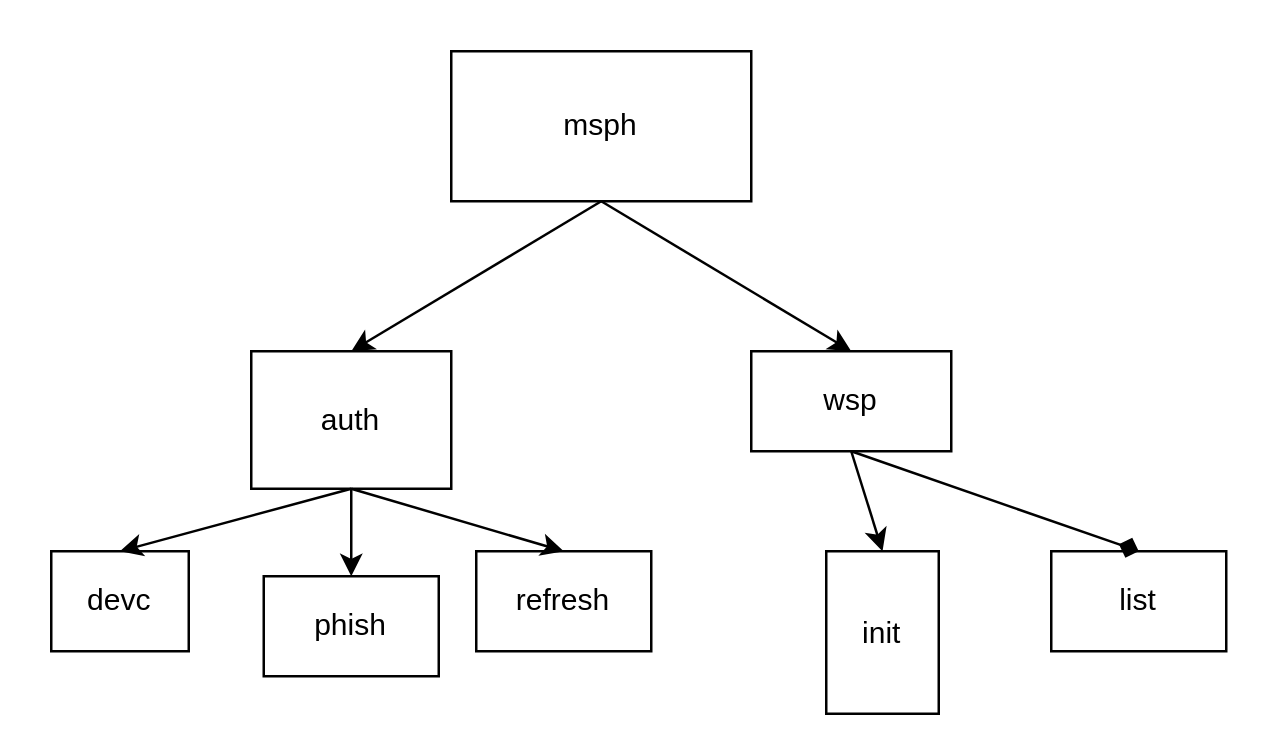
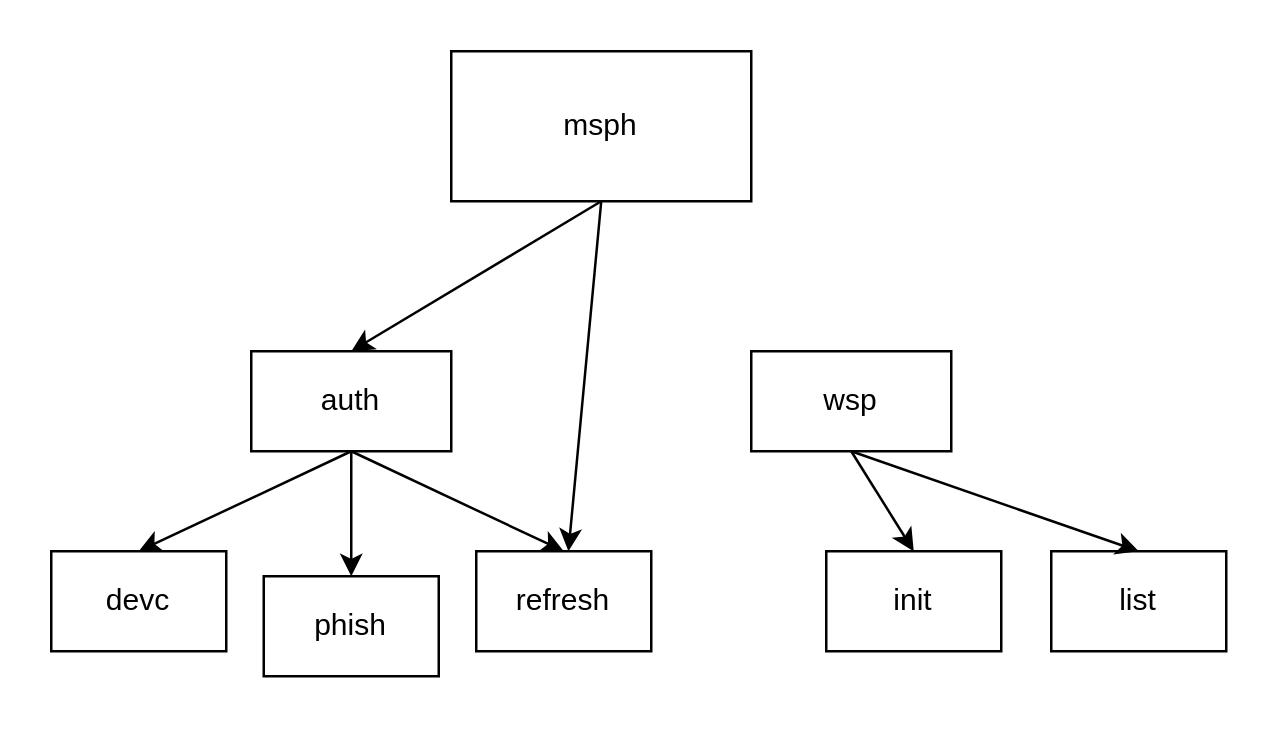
  <mxCell id="0" />
  <mxCell id="1" parent="0" />
  <mxCell id="2" value="msph" style="rounded=0;whiteSpace=wrap;html=1;" vertex="1" parent="1"><mxGeometry x="180" y="20" width="120" height="60" as="geometry" /></mxCell>
- <mxCell id="3" value="auth" style="rounded=0;whiteSpace=wrap;html=1;" vertex="1" parent="1"><mxGeometry x="100" y="140" width="80" height="55" as="geometry" /></mxCell>
- <mxCell id="4" value="devc" style="rounded=0;whiteSpace=wrap;html=1;" vertex="1" parent="1"><mxGeometry x="20" y="220" width="55" height="40" as="geometry" /></mxCell>
+ <mxCell id="3" value="auth" style="rounded=0;whiteSpace=wrap;html=1;" vertex="1" parent="1"><mxGeometry x="100" y="140" width="80" height="40" as="geometry" /></mxCell>
+ <mxCell id="4" value="devc" style="rounded=0;whiteSpace=wrap;html=1;" vertex="1" parent="1"><mxGeometry x="20" y="220" width="70" height="40" as="geometry" /></mxCell>
  <mxCell id="5" value="wsp" style="rounded=0;whiteSpace=wrap;html=1;" vertex="1" parent="1"><mxGeometry x="300" y="140" width="80" height="40" as="geometry" /></mxCell>
  <mxCell id="6" value="phish" style="rounded=0;whiteSpace=wrap;html=1;" vertex="1" parent="1"><mxGeometry x="105" y="230" width="70" height="40" as="geometry" /></mxCell>
  <mxCell id="7" value="refresh" style="rounded=0;whiteSpace=wrap;html=1;" vertex="1" parent="1"><mxGeometry x="190" y="220" width="70" height="40" as="geometry" /></mxCell>
- <mxCell id="8" value="init" style="rounded=0;whiteSpace=wrap;html=1;" vertex="1" parent="1"><mxGeometry x="330" y="220" width="45" height="65" as="geometry" /></mxCell>
+ <mxCell id="8" value="init" style="rounded=0;whiteSpace=wrap;html=1;" vertex="1" parent="1"><mxGeometry x="330" y="220" width="70" height="40" as="geometry" /></mxCell>
  <mxCell id="9" value="list" style="rounded=0;whiteSpace=wrap;html=1;" vertex="1" parent="1"><mxGeometry x="420" y="220" width="70" height="40" as="geometry" /></mxCell>
  <mxCell id="10" value="" style="endArrow=classic;html=1;entryX=0.5;entryY=0;entryDx=0;entryDy=0;" edge="1" parent="1" target="3"><mxGeometry width="50" height="50" relative="1" as="geometry"><mxPoint x="240" y="80" as="sourcePoint" /><mxPoint x="220" y="100" as="targetPoint" /></mxGeometry></mxCell>
- <mxCell id="11" value="" style="endArrow=classic;html=1;exitX=0.5;exitY=1;exitDx=0;exitDy=0;entryX=0.5;entryY=0;entryDx=0;entryDy=0;" edge="1" parent="1" source="2" target="5"><mxGeometry width="50" height="50" relative="1" as="geometry"><mxPoint x="244" y="93" as="sourcePoint" /><mxPoint x="150" y="150" as="targetPoint" /></mxGeometry></mxCell>
+ <mxCell id="11" value="" style="endArrow=classic;html=1;exitX=0.5;exitY=1;exitDx=0;exitDy=0;" edge="1" parent="1" source="2" target="7"><mxGeometry width="50" height="50" relative="1" as="geometry"><mxPoint x="244" y="93" as="sourcePoint" /><mxPoint x="150" y="150" as="targetPoint" /></mxGeometry></mxCell>
  <mxCell id="12" value="" style="endArrow=classic;html=1;exitX=0.5;exitY=1;exitDx=0;exitDy=0;entryX=0.5;entryY=0;entryDx=0;entryDy=0;" edge="1" parent="1" source="3" target="4"><mxGeometry width="50" height="50" relative="1" as="geometry"><mxPoint x="254" y="103" as="sourcePoint" /><mxPoint x="160" y="160" as="targetPoint" /></mxGeometry></mxCell>
  <mxCell id="13" value="" style="endArrow=classic;html=1;exitX=0.5;exitY=1;exitDx=0;exitDy=0;entryX=0.5;entryY=0;entryDx=0;entryDy=0;" edge="1" parent="1" source="3" target="6"><mxGeometry width="50" height="50" relative="1" as="geometry"><mxPoint x="264" y="113" as="sourcePoint" /><mxPoint x="170" y="170" as="targetPoint" /></mxGeometry></mxCell>
  <mxCell id="14" value="" style="endArrow=classic;html=1;exitX=0.5;exitY=1;exitDx=0;exitDy=0;entryX=0.5;entryY=0;entryDx=0;entryDy=0;" edge="1" parent="1" source="3" target="7"><mxGeometry width="50" height="50" relative="1" as="geometry"><mxPoint x="274" y="123" as="sourcePoint" /><mxPoint x="180" y="180" as="targetPoint" /></mxGeometry></mxCell>
  <mxCell id="15" value="" style="endArrow=classic;html=1;exitX=0.5;exitY=1;exitDx=0;exitDy=0;entryX=0.5;entryY=0;entryDx=0;entryDy=0;" edge="1" parent="1" source="5" target="8"><mxGeometry width="50" height="50" relative="1" as="geometry"><mxPoint x="284" y="133" as="sourcePoint" /><mxPoint x="190" y="190" as="targetPoint" /></mxGeometry></mxCell>
- <mxCell id="16" value="" style="endArrow=diamond;html=1;exitX=0.5;exitY=1;exitDx=0;exitDy=0;entryX=0.5;entryY=0;entryDx=0;entryDy=0;" edge="1" parent="1" source="5" target="9"><mxGeometry width="50" height="50" relative="1" as="geometry"><mxPoint x="294" y="143" as="sourcePoint" /><mxPoint x="200" y="200" as="targetPoint" /></mxGeometry></mxCell>
+ <mxCell id="16" value="" style="endArrow=classic;html=1;exitX=0.5;exitY=1;exitDx=0;exitDy=0;entryX=0.5;entryY=0;entryDx=0;entryDy=0;" edge="1" parent="1" source="5" target="9"><mxGeometry width="50" height="50" relative="1" as="geometry"><mxPoint x="294" y="143" as="sourcePoint" /><mxPoint x="200" y="200" as="targetPoint" /></mxGeometry></mxCell>
